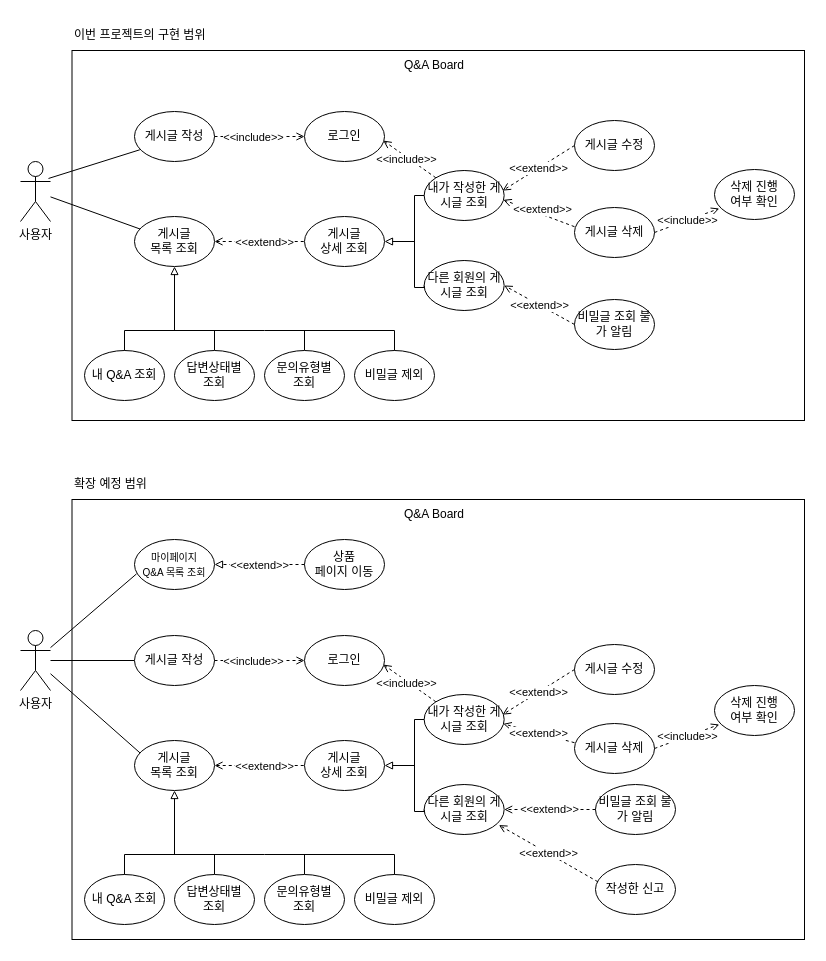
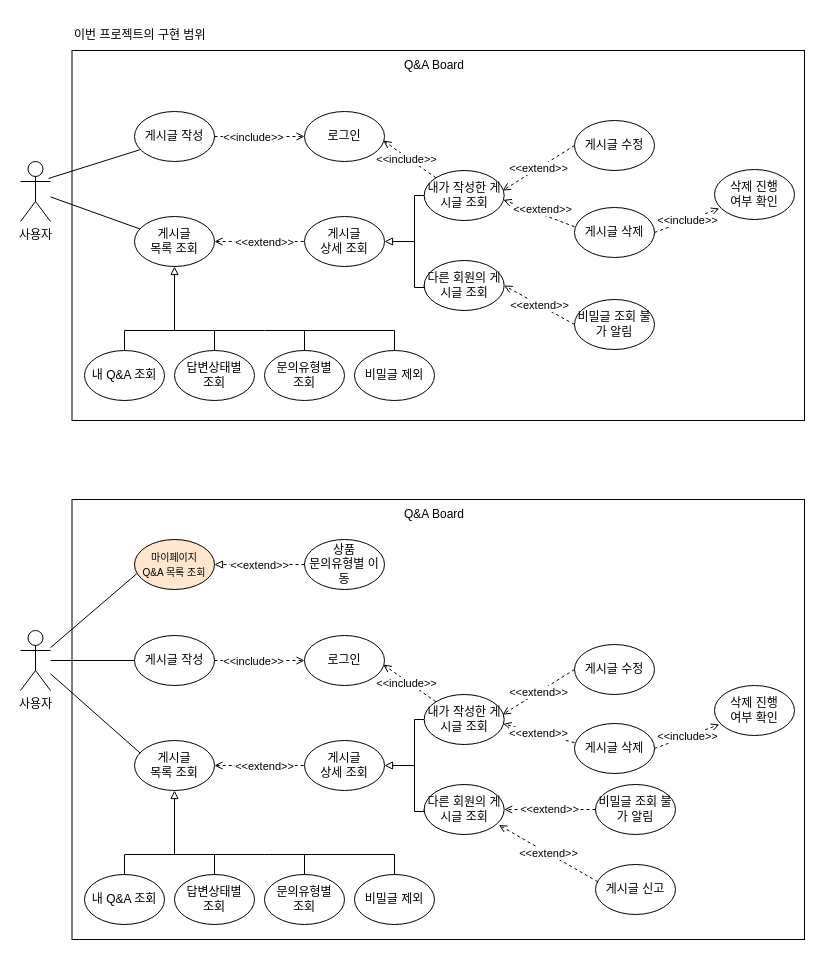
  <mxCell id="0" />
  <mxCell id="1" parent="0" />
  <mxCell id="2" value="" style="rounded=0;whiteSpace=wrap;html=1;fillColor=none;container=0;" parent="1" vertex="1"><mxGeometry x="71.5" y="50" width="732.5" height="370" as="geometry" /></mxCell>
  <mxCell id="3" value="사용자" style="shape=umlActor;verticalLabelPosition=bottom;verticalAlign=top;html=1;" parent="1" vertex="1"><mxGeometry x="20" y="161" width="30" height="60" as="geometry" /></mxCell>
  <mxCell id="4" value="" style="endArrow=none;endFill=0;endSize=12;html=1;rounded=0;startArrow=none;startFill=0;entryX=0.071;entryY=0.251;entryDx=0;entryDy=0;entryPerimeter=0;" parent="1" source="3" target="8" edge="1"><mxGeometry width="160" relative="1" as="geometry"><mxPoint x="50" y="154" as="sourcePoint" /><mxPoint x="340" y="204" as="targetPoint" /></mxGeometry></mxCell>
  <mxCell id="5" value="Q&amp;amp;A Board" style="text;strokeColor=none;fillColor=none;align=left;verticalAlign=middle;spacingLeft=4;spacingRight=4;overflow=hidden;points=[[0,0.5],[1,0.5]];portConstraint=eastwest;rotatable=0;whiteSpace=wrap;html=1;" parent="1" vertex="1"><mxGeometry x="397.75" y="50" width="80" height="30" as="geometry" /></mxCell>
  <mxCell id="6" value="" style="endArrow=none;endFill=0;endSize=12;html=1;rounded=0;startArrow=none;startFill=0;entryX=0.067;entryY=0.765;entryDx=0;entryDy=0;exitX=0.933;exitY=0.283;exitDx=0;exitDy=0;exitPerimeter=0;entryPerimeter=0;" parent="1" source="3" target="11" edge="1"><mxGeometry width="160" relative="1" as="geometry"><mxPoint x="60" y="205" as="sourcePoint" /><mxPoint x="103" y="216" as="targetPoint" /></mxGeometry></mxCell>
  <mxCell id="7" value="이번 프로젝트의 구현 범위" style="text;html=1;align=left;verticalAlign=middle;resizable=0;points=[];autosize=1;strokeColor=none;fillColor=none;" parent="1" vertex="1"><mxGeometry x="71.5" y="20" width="170" height="30" as="geometry" /></mxCell>
  <mxCell id="8" value="게시글&lt;br&gt;목록 조회" style="ellipse;whiteSpace=wrap;html=1;" parent="1" vertex="1"><mxGeometry x="134" y="216" width="80" height="50" as="geometry" /></mxCell>
  <mxCell id="9" value="" style="endArrow=none;endFill=0;endSize=12;html=1;rounded=0;exitX=1;exitY=0.5;exitDx=0;exitDy=0;entryX=0;entryY=0.5;entryDx=0;entryDy=0;startArrow=open;startFill=0;dashed=1;" parent="1" source="8" target="72" edge="1"><mxGeometry width="160" relative="1" as="geometry"><mxPoint x="173" y="153" as="sourcePoint" /><mxPoint x="210" y="129" as="targetPoint" /></mxGeometry></mxCell>
  <mxCell id="10" value="&amp;lt;&amp;lt;extend&amp;gt;&amp;gt;" style="edgeLabel;html=1;align=center;verticalAlign=middle;resizable=0;points=[];" parent="9" vertex="1" connectable="0"><mxGeometry x="0.307" relative="1" as="geometry"><mxPoint x="-10" as="offset" /></mxGeometry></mxCell>
  <mxCell id="11" value="게시글 작성" style="ellipse;whiteSpace=wrap;html=1;" parent="1" vertex="1"><mxGeometry x="133.995" y="111" width="80" height="50" as="geometry" /></mxCell>
  <mxCell id="12" value="&amp;lt;&amp;lt;include&amp;gt;&amp;gt;" style="rounded=0;orthogonalLoop=1;jettySize=auto;html=1;exitX=1;exitY=0.5;exitDx=0;exitDy=0;dashed=1;endArrow=open;endFill=0;entryX=0;entryY=0.5;entryDx=0;entryDy=0;" parent="1" source="11" target="66" edge="1"><mxGeometry x="-0.131" y="-1" relative="1" as="geometry"><mxPoint as="offset" /></mxGeometry></mxCell>
  <mxCell id="13" value="" style="group" vertex="1" connectable="0" parent="1"><mxGeometry x="84.001" y="330" width="350" height="70" as="geometry" /></mxCell>
  <mxCell id="14" value="" style="endArrow=none;html=1;rounded=0;" edge="1" parent="13" source="18"><mxGeometry width="50" height="50" relative="1" as="geometry"><mxPoint x="309.999" y="50" as="sourcePoint" /><mxPoint x="219.999" as="targetPoint" /></mxGeometry></mxCell>
  <mxCell id="15" value="" style="endArrow=none;html=1;rounded=0;exitX=0.5;exitY=0;exitDx=0;exitDy=0;" edge="1" parent="13" source="17"><mxGeometry width="50" height="50" relative="1" as="geometry"><mxPoint x="309.999" y="50" as="sourcePoint" /><mxPoint x="129.999" as="targetPoint" /></mxGeometry></mxCell>
  <mxCell id="16" value="" style="endArrow=block;html=1;rounded=0;entryX=0.5;entryY=1;entryDx=0;entryDy=0;endFill=0;" edge="1" parent="13" target="8"><mxGeometry width="50" height="50" relative="1" as="geometry"><mxPoint x="89.999" as="sourcePoint" /><mxPoint x="359.999" as="targetPoint" /></mxGeometry></mxCell>
  <mxCell id="17" value="답변상태별&lt;br style=&quot;border-color: var(--border-color);&quot;&gt;조회" style="ellipse;whiteSpace=wrap;html=1;" vertex="1" parent="13"><mxGeometry x="90" y="20" width="80" height="50" as="geometry" /></mxCell>
  <mxCell id="18" value="문의유형별&lt;br&gt;조회" style="ellipse;whiteSpace=wrap;html=1;" vertex="1" parent="13"><mxGeometry x="180" y="20" width="80" height="50" as="geometry" /></mxCell>
  <mxCell id="19" value="비밀글 제외" style="ellipse;whiteSpace=wrap;html=1;" vertex="1" parent="13"><mxGeometry x="270" y="20" width="80" height="50" as="geometry" /></mxCell>
  <mxCell id="20" value="내 Q&amp;amp;A 조회" style="ellipse;whiteSpace=wrap;html=1;" vertex="1" parent="13"><mxGeometry y="20" width="80" height="50" as="geometry" /></mxCell>
  <mxCell id="21" value="" style="endArrow=none;html=1;rounded=0;exitX=0.5;exitY=0;exitDx=0;exitDy=0;entryX=0.5;entryY=0;entryDx=0;entryDy=0;" edge="1" parent="13" source="20" target="19"><mxGeometry width="50" height="50" relative="1" as="geometry"><mxPoint x="379.999" y="80" as="sourcePoint" /><mxPoint x="429.999" y="30" as="targetPoint" /><Array as="points"><mxPoint x="39.999" /><mxPoint x="179.999" /><mxPoint x="309.999" /></Array></mxGeometry></mxCell>
  <mxCell id="22" value="" style="rounded=0;whiteSpace=wrap;html=1;fillColor=none;container=0;" vertex="1" parent="1"><mxGeometry x="71.5" y="499" width="732.5" height="440" as="geometry" /></mxCell>
  <mxCell id="23" value="사용자" style="shape=umlActor;verticalLabelPosition=bottom;verticalAlign=top;html=1;" vertex="1" parent="1"><mxGeometry x="20" y="630" width="30" height="60" as="geometry" /></mxCell>
  <mxCell id="24" value="" style="endArrow=none;endFill=0;endSize=12;html=1;rounded=0;startArrow=none;startFill=0;entryX=0.071;entryY=0.251;entryDx=0;entryDy=0;entryPerimeter=0;" edge="1" source="23" target="30" parent="1"><mxGeometry width="160" relative="1" as="geometry"><mxPoint x="50" y="623" as="sourcePoint" /><mxPoint x="340" y="673" as="targetPoint" /></mxGeometry></mxCell>
  <mxCell id="25" value="Q&amp;amp;A Board" style="text;strokeColor=none;fillColor=none;align=left;verticalAlign=middle;spacingLeft=4;spacingRight=4;overflow=hidden;points=[[0,0.5],[1,0.5]];portConstraint=eastwest;rotatable=0;whiteSpace=wrap;html=1;" vertex="1" parent="1"><mxGeometry x="397.75" y="499" width="80" height="30" as="geometry" /></mxCell>
  <mxCell id="26" value="" style="endArrow=none;endFill=0;endSize=12;html=1;rounded=0;startArrow=none;startFill=0;entryX=0;entryY=0.5;entryDx=0;entryDy=0;" edge="1" source="23" target="33" parent="1"><mxGeometry width="160" relative="1" as="geometry"><mxPoint x="60" y="674" as="sourcePoint" /><mxPoint x="132" y="660" as="targetPoint" /></mxGeometry></mxCell>
- <mxCell id="27" value="확장 예정 범위" style="text;html=1;align=left;verticalAlign=middle;resizable=0;points=[];autosize=1;strokeColor=none;fillColor=none;" vertex="1" parent="1"><mxGeometry x="71.5" y="469" width="100" height="30" as="geometry" /></mxCell>
- <mxCell id="28" value="&lt;font style=&quot;font-size: 10px;&quot;&gt;마이페이지 &lt;br&gt;Q&amp;amp;A 목록 조회&lt;/font&gt;" style="ellipse;whiteSpace=wrap;html=1;" vertex="1" parent="1"><mxGeometry x="133.995" y="539" width="80" height="50" as="geometry" /></mxCell>
+ <mxCell id="28" value="&lt;font style=&quot;font-size: 10px;&quot;&gt;마이페이지 &lt;br&gt;Q&amp;amp;A 목록 조회&lt;/font&gt;" style="ellipse;whiteSpace=wrap;html=1;fillColor=#ffe6cc;" vertex="1" parent="1"><mxGeometry x="133.995" y="539" width="80" height="50" as="geometry" /></mxCell>
  <mxCell id="29" value="" style="endArrow=none;html=1;rounded=0;entryX=0.025;entryY=0.688;entryDx=0;entryDy=0;entryPerimeter=0;" edge="1" parent="1" source="23" target="28"><mxGeometry width="50" height="50" relative="1" as="geometry"><mxPoint x="372" y="769" as="sourcePoint" /><mxPoint x="422" y="719" as="targetPoint" /></mxGeometry></mxCell>
  <mxCell id="30" value="게시글&lt;br&gt;목록 조회" style="ellipse;whiteSpace=wrap;html=1;" vertex="1" parent="1"><mxGeometry x="134" y="740" width="80" height="50" as="geometry" /></mxCell>
  <mxCell id="31" value="" style="endArrow=none;endFill=0;endSize=12;html=1;rounded=0;exitX=1;exitY=0.5;exitDx=0;exitDy=0;entryX=0;entryY=0.5;entryDx=0;entryDy=0;startArrow=open;startFill=0;dashed=1;" edge="1" source="30" target="51" parent="1"><mxGeometry width="160" relative="1" as="geometry"><mxPoint x="173" y="677" as="sourcePoint" /><mxPoint x="210" y="653" as="targetPoint" /></mxGeometry></mxCell>
  <mxCell id="32" value="&amp;lt;&amp;lt;extend&amp;gt;&amp;gt;" style="edgeLabel;html=1;align=center;verticalAlign=middle;resizable=0;points=[];" vertex="1" connectable="0" parent="31"><mxGeometry x="0.307" relative="1" as="geometry"><mxPoint x="-10" as="offset" /></mxGeometry></mxCell>
  <mxCell id="33" value="게시글 작성" style="ellipse;whiteSpace=wrap;html=1;" vertex="1" parent="1"><mxGeometry x="133.995" y="635" width="80" height="50" as="geometry" /></mxCell>
  <mxCell id="34" value="&amp;lt;&amp;lt;include&amp;gt;&amp;gt;" style="rounded=0;orthogonalLoop=1;jettySize=auto;html=1;exitX=1;exitY=0.5;exitDx=0;exitDy=0;dashed=1;endArrow=open;endFill=0;entryX=0;entryY=0.5;entryDx=0;entryDy=0;" edge="1" source="33" target="45" parent="1"><mxGeometry x="-0.131" y="-1" relative="1" as="geometry"><mxPoint as="offset" /></mxGeometry></mxCell>
  <mxCell id="35" value="" style="group" vertex="1" connectable="0" parent="1"><mxGeometry x="84.001" y="854" width="350" height="70" as="geometry" /></mxCell>
  <mxCell id="36" value="" style="endArrow=none;html=1;rounded=0;" edge="1" parent="35" source="40"><mxGeometry width="50" height="50" relative="1" as="geometry"><mxPoint x="309.999" y="50" as="sourcePoint" /><mxPoint x="219.999" as="targetPoint" /></mxGeometry></mxCell>
  <mxCell id="37" value="" style="endArrow=none;html=1;rounded=0;exitX=0.5;exitY=0;exitDx=0;exitDy=0;" edge="1" parent="35" source="39"><mxGeometry width="50" height="50" relative="1" as="geometry"><mxPoint x="309.999" y="50" as="sourcePoint" /><mxPoint x="129.999" as="targetPoint" /></mxGeometry></mxCell>
  <mxCell id="38" value="" style="endArrow=block;html=1;rounded=0;entryX=0.5;entryY=1;entryDx=0;entryDy=0;endFill=0;" edge="1" parent="35" target="30"><mxGeometry width="50" height="50" relative="1" as="geometry"><mxPoint x="89.999" as="sourcePoint" /><mxPoint x="359.999" as="targetPoint" /></mxGeometry></mxCell>
  <mxCell id="39" value="답변상태별&lt;br style=&quot;border-color: var(--border-color);&quot;&gt;조회" style="ellipse;whiteSpace=wrap;html=1;" vertex="1" parent="35"><mxGeometry x="90" y="20" width="80" height="50" as="geometry" /></mxCell>
  <mxCell id="40" value="문의유형별&lt;br&gt;조회" style="ellipse;whiteSpace=wrap;html=1;" vertex="1" parent="35"><mxGeometry x="180" y="20" width="80" height="50" as="geometry" /></mxCell>
  <mxCell id="41" value="비밀글 제외" style="ellipse;whiteSpace=wrap;html=1;" vertex="1" parent="35"><mxGeometry x="270" y="20" width="80" height="50" as="geometry" /></mxCell>
  <mxCell id="42" value="내 Q&amp;amp;A 조회" style="ellipse;whiteSpace=wrap;html=1;" vertex="1" parent="35"><mxGeometry y="20" width="80" height="50" as="geometry" /></mxCell>
  <mxCell id="43" value="" style="endArrow=none;html=1;rounded=0;exitX=0.5;exitY=0;exitDx=0;exitDy=0;entryX=0.5;entryY=0;entryDx=0;entryDy=0;" edge="1" parent="35" source="42" target="41"><mxGeometry width="50" height="50" relative="1" as="geometry"><mxPoint x="379.999" y="80" as="sourcePoint" /><mxPoint x="429.999" y="30" as="targetPoint" /><Array as="points"><mxPoint x="39.999" /><mxPoint x="179.999" /><mxPoint x="309.999" /></Array></mxGeometry></mxCell>
  <mxCell id="44" value="" style="group" vertex="1" connectable="0" parent="1"><mxGeometry x="304" y="635" width="490.0" height="199" as="geometry" /></mxCell>
  <mxCell id="45" value="로그인" style="ellipse;whiteSpace=wrap;html=1;" vertex="1" parent="44"><mxGeometry width="80" height="50" as="geometry" /></mxCell>
  <mxCell id="46" value="&amp;lt;&amp;lt;include&amp;gt;&amp;gt;" style="rounded=0;orthogonalLoop=1;jettySize=auto;html=1;exitX=0;exitY=0;exitDx=0;exitDy=0;dashed=1;endArrow=open;endFill=0;entryX=0.984;entryY=0.581;entryDx=0;entryDy=0;entryPerimeter=0;" edge="1" parent="44" source="57" target="45"><mxGeometry x="0.074" y="2" relative="1" as="geometry"><mxPoint x="26" y="44" as="sourcePoint" /><mxPoint x="120" y="44" as="targetPoint" /><mxPoint as="offset" /></mxGeometry></mxCell>
  <mxCell id="47" value="삭제 진행&lt;br&gt;여부 확인" style="ellipse;whiteSpace=wrap;html=1;" vertex="1" parent="44"><mxGeometry x="410.0" y="50" width="80" height="50" as="geometry" /></mxCell>
  <mxCell id="48" value="게시글 수정" style="ellipse;whiteSpace=wrap;html=1;" vertex="1" parent="44"><mxGeometry x="270.002" y="9" width="80" height="50" as="geometry" /></mxCell>
  <mxCell id="49" value="게시글 삭제" style="ellipse;whiteSpace=wrap;html=1;" vertex="1" parent="44"><mxGeometry x="270.002" y="88" width="80" height="50" as="geometry" /></mxCell>
  <mxCell id="50" value="&amp;lt;&amp;lt;include&amp;gt;&amp;gt;" style="rounded=0;orthogonalLoop=1;jettySize=auto;html=1;exitX=1;exitY=0.5;exitDx=0;exitDy=0;dashed=1;endArrow=open;endFill=0;entryX=0.06;entryY=0.78;entryDx=0;entryDy=0;entryPerimeter=0;" edge="1" parent="44" source="49" target="47"><mxGeometry x="0.015" relative="1" as="geometry"><mxPoint x="170.441" y="125" as="sourcePoint" /><mxPoint x="221.248" y="62" as="targetPoint" /><mxPoint as="offset" /></mxGeometry></mxCell>
  <mxCell id="51" value="게시글 &lt;br&gt;상세 조회" style="ellipse;whiteSpace=wrap;html=1;" vertex="1" parent="44"><mxGeometry x="0.005" y="105" width="80" height="50" as="geometry" /></mxCell>
  <mxCell id="52" value="비밀글 조회 불가 알림" style="ellipse;whiteSpace=wrap;html=1;" vertex="1" parent="44"><mxGeometry x="291.004" y="149" width="80" height="50" as="geometry" /></mxCell>
  <mxCell id="53" value="&amp;lt;&amp;lt;extend&amp;gt;&amp;gt;" style="rounded=0;orthogonalLoop=1;jettySize=auto;html=1;exitX=0;exitY=0.5;exitDx=0;exitDy=0;dashed=1;endArrow=open;endFill=0;entryX=1;entryY=0.5;entryDx=0;entryDy=0;" edge="1" parent="44" source="52" target="58"><mxGeometry x="0.007" relative="1" as="geometry"><mxPoint x="100.214" y="125" as="sourcePoint" /><mxPoint x="154.369" y="62" as="targetPoint" /><mxPoint as="offset" /></mxGeometry></mxCell>
  <mxCell id="54" value="&amp;lt;&amp;lt;extend&amp;gt;&amp;gt;" style="rounded=0;orthogonalLoop=1;jettySize=auto;html=1;dashed=1;endArrow=open;endFill=0;entryX=0.989;entryY=0.587;entryDx=0;entryDy=0;entryPerimeter=0;exitX=0;exitY=0.384;exitDx=0;exitDy=0;exitPerimeter=0;" edge="1" parent="44" source="49" target="57"><mxGeometry x="0.007" relative="1" as="geometry"><mxPoint x="270" y="109" as="sourcePoint" /><mxPoint x="130" y="232" as="targetPoint" /><mxPoint as="offset" /></mxGeometry></mxCell>
  <mxCell id="55" value="&amp;lt;&amp;lt;extend&amp;gt;&amp;gt;" style="rounded=0;orthogonalLoop=1;jettySize=auto;html=1;exitX=0;exitY=0.5;exitDx=0;exitDy=0;dashed=1;endArrow=open;endFill=0;entryX=0.98;entryY=0.403;entryDx=0;entryDy=0;entryPerimeter=0;" edge="1" parent="44" source="48" target="57"><mxGeometry x="0.007" relative="1" as="geometry"><mxPoint x="220" y="165" as="sourcePoint" /><mxPoint x="127" y="151" as="targetPoint" /><mxPoint as="offset" /></mxGeometry></mxCell>
  <mxCell id="56" style="edgeStyle=orthogonalEdgeStyle;rounded=0;orthogonalLoop=1;jettySize=auto;html=1;exitX=0.5;exitY=1;exitDx=0;exitDy=0;" edge="1" parent="44" source="51" target="51"><mxGeometry relative="1" as="geometry" /></mxCell>
  <mxCell id="57" value="내가 작성한 게시글 조회" style="ellipse;whiteSpace=wrap;html=1;" vertex="1" parent="44"><mxGeometry x="119.671" y="59" width="80" height="50" as="geometry" /></mxCell>
  <mxCell id="58" value="다른 회원의 게시글 조회" style="ellipse;whiteSpace=wrap;html=1;" vertex="1" parent="44"><mxGeometry x="119.671" y="149" width="80" height="50" as="geometry" /></mxCell>
  <mxCell id="59" value="" style="endArrow=none;html=1;rounded=0;exitX=0;exitY=0.5;exitDx=0;exitDy=0;edgeStyle=orthogonalEdgeStyle;entryX=0;entryY=0.5;entryDx=0;entryDy=0;" edge="1" parent="44" source="57" target="58"><mxGeometry width="50" height="50" relative="1" as="geometry"><mxPoint x="71.319" y="139" as="sourcePoint" /><mxPoint x="119.671" y="89" as="targetPoint" /><Array as="points"><mxPoint x="110.001" y="84" /><mxPoint x="110.001" y="176" /></Array></mxGeometry></mxCell>
  <mxCell id="60" value="" style="endArrow=block;html=1;rounded=0;entryX=1;entryY=0.5;entryDx=0;entryDy=0;endFill=0;" edge="1" parent="44" target="51"><mxGeometry width="50" height="50" relative="1" as="geometry"><mxPoint x="110" y="130" as="sourcePoint" /><mxPoint x="119.671" y="89" as="targetPoint" /></mxGeometry></mxCell>
- <mxCell id="61" value="&lt;font style=&quot;font-size: 12px;&quot;&gt;상품 &lt;br&gt;페이지 이동&lt;/font&gt;" style="ellipse;whiteSpace=wrap;html=1;" vertex="1" parent="1"><mxGeometry x="303.995" y="539" width="80" height="50" as="geometry" /></mxCell>
+ <mxCell id="61" value="&lt;font style=&quot;font-size: 12px;&quot;&gt;상품 &lt;br&gt;문의유형별 이동&lt;/font&gt;" style="ellipse;whiteSpace=wrap;html=1;" vertex="1" parent="1"><mxGeometry x="303.995" y="539" width="80" height="50" as="geometry" /></mxCell>
  <mxCell id="62" value="" style="endArrow=block;html=1;rounded=0;entryX=1;entryY=0.5;entryDx=0;entryDy=0;exitX=0;exitY=0.5;exitDx=0;exitDy=0;dashed=1;endFill=0;" edge="1" parent="1" source="61" target="28"><mxGeometry width="50" height="50" relative="1" as="geometry"><mxPoint x="382" y="679" as="sourcePoint" /><mxPoint x="432" y="629" as="targetPoint" /></mxGeometry></mxCell>
  <mxCell id="63" value="&amp;lt;&amp;lt;extend&amp;gt;&amp;gt;" style="edgeLabel;html=1;align=center;verticalAlign=middle;resizable=0;points=[];" vertex="1" connectable="0" parent="62"><mxGeometry x="-0.688" y="-1" relative="1" as="geometry"><mxPoint x="-31" y="1" as="offset" /></mxGeometry></mxCell>
- <mxCell id="64" value="작성한 신고" style="ellipse;whiteSpace=wrap;html=1;" vertex="1" parent="1"><mxGeometry x="595.004" y="864" width="80" height="50" as="geometry" /></mxCell>
+ <mxCell id="64" value="게시글 신고" style="ellipse;whiteSpace=wrap;html=1;" vertex="1" parent="1"><mxGeometry x="595.004" y="864" width="80" height="50" as="geometry" /></mxCell>
  <mxCell id="65" value="&amp;lt;&amp;lt;extend&amp;gt;&amp;gt;" style="rounded=0;orthogonalLoop=1;jettySize=auto;html=1;exitX=0.03;exitY=0.346;exitDx=0;exitDy=0;dashed=1;endArrow=open;endFill=0;entryX=0.934;entryY=0.811;entryDx=0;entryDy=0;entryPerimeter=0;exitPerimeter=0;" edge="1" parent="1" source="64" target="58"><mxGeometry x="0.007" relative="1" as="geometry"><mxPoint x="605" y="819" as="sourcePoint" /><mxPoint x="514" y="819" as="targetPoint" /><mxPoint as="offset" /></mxGeometry></mxCell>
  <mxCell id="66" value="로그인" style="ellipse;whiteSpace=wrap;html=1;" parent="1" vertex="1"><mxGeometry x="304" y="111" width="80" height="50" as="geometry" /></mxCell>
  <mxCell id="67" value="&amp;lt;&amp;lt;include&amp;gt;&amp;gt;" style="rounded=0;orthogonalLoop=1;jettySize=auto;html=1;exitX=0;exitY=0;exitDx=0;exitDy=0;dashed=1;endArrow=open;endFill=0;entryX=0.984;entryY=0.581;entryDx=0;entryDy=0;entryPerimeter=0;" parent="1" source="78" target="66" edge="1"><mxGeometry x="0.074" y="2" relative="1" as="geometry"><mxPoint x="330" y="155" as="sourcePoint" /><mxPoint x="424" y="155" as="targetPoint" /><mxPoint as="offset" /></mxGeometry></mxCell>
  <mxCell id="68" value="삭제 진행&lt;br&gt;여부 확인" style="ellipse;whiteSpace=wrap;html=1;" parent="1" vertex="1"><mxGeometry x="714" y="169" width="80" height="50" as="geometry" /></mxCell>
  <mxCell id="69" value="게시글 수정" style="ellipse;whiteSpace=wrap;html=1;" parent="1" vertex="1"><mxGeometry x="574.002" y="120" width="80" height="50" as="geometry" /></mxCell>
  <mxCell id="70" value="게시글 삭제" style="ellipse;whiteSpace=wrap;html=1;" parent="1" vertex="1"><mxGeometry x="574.002" y="207" width="80" height="50" as="geometry" /></mxCell>
  <mxCell id="71" value="&amp;lt;&amp;lt;include&amp;gt;&amp;gt;" style="rounded=0;orthogonalLoop=1;jettySize=auto;html=1;exitX=1;exitY=0.5;exitDx=0;exitDy=0;dashed=1;endArrow=open;endFill=0;entryX=0.06;entryY=0.78;entryDx=0;entryDy=0;entryPerimeter=0;" parent="1" source="70" target="68" edge="1"><mxGeometry x="0.015" relative="1" as="geometry"><mxPoint x="474.441" y="236" as="sourcePoint" /><mxPoint x="525.248" y="173" as="targetPoint" /><mxPoint as="offset" /></mxGeometry></mxCell>
  <mxCell id="72" value="게시글 &lt;br&gt;상세 조회" style="ellipse;whiteSpace=wrap;html=1;" parent="1" vertex="1"><mxGeometry x="304.005" y="216" width="80" height="50" as="geometry" /></mxCell>
  <mxCell id="73" value="비밀글 조회 불가 알림" style="ellipse;whiteSpace=wrap;html=1;container=0;" parent="1" vertex="1"><mxGeometry x="574.004" y="299" width="80" height="50" as="geometry" /></mxCell>
  <mxCell id="74" value="&amp;lt;&amp;lt;extend&amp;gt;&amp;gt;" style="rounded=0;orthogonalLoop=1;jettySize=auto;html=1;exitX=0;exitY=0.5;exitDx=0;exitDy=0;dashed=1;endArrow=open;endFill=0;entryX=1;entryY=0.5;entryDx=0;entryDy=0;" parent="1" source="73" target="79" edge="1"><mxGeometry x="0.007" relative="1" as="geometry"><mxPoint x="404.214" y="236" as="sourcePoint" /><mxPoint x="458.369" y="173" as="targetPoint" /><mxPoint as="offset" /></mxGeometry></mxCell>
  <mxCell id="75" value="&amp;lt;&amp;lt;extend&amp;gt;&amp;gt;" style="rounded=0;orthogonalLoop=1;jettySize=auto;html=1;dashed=1;endArrow=open;endFill=0;entryX=0.989;entryY=0.587;entryDx=0;entryDy=0;entryPerimeter=0;exitX=0;exitY=0.384;exitDx=0;exitDy=0;exitPerimeter=0;" parent="1" source="70" target="78" edge="1"><mxGeometry x="-0.054" y="-5" relative="1" as="geometry"><mxPoint x="574" y="220" as="sourcePoint" /><mxPoint x="434" y="343" as="targetPoint" /><mxPoint as="offset" /></mxGeometry></mxCell>
  <mxCell id="76" value="&amp;lt;&amp;lt;extend&amp;gt;&amp;gt;" style="rounded=0;orthogonalLoop=1;jettySize=auto;html=1;exitX=0;exitY=0.5;exitDx=0;exitDy=0;dashed=1;endArrow=open;endFill=0;entryX=0.98;entryY=0.403;entryDx=0;entryDy=0;entryPerimeter=0;" parent="1" source="69" target="78" edge="1"><mxGeometry x="0.007" relative="1" as="geometry"><mxPoint x="524" y="276" as="sourcePoint" /><mxPoint x="431" y="262" as="targetPoint" /><mxPoint as="offset" /></mxGeometry></mxCell>
  <mxCell id="77" style="edgeStyle=orthogonalEdgeStyle;rounded=0;orthogonalLoop=1;jettySize=auto;html=1;exitX=0.5;exitY=1;exitDx=0;exitDy=0;" parent="1" source="72" target="72" edge="1"><mxGeometry relative="1" as="geometry" /></mxCell>
  <mxCell id="78" value="내가 작성한 게시글 조회" style="ellipse;whiteSpace=wrap;html=1;" parent="1" vertex="1"><mxGeometry x="423.671" y="170" width="80" height="50" as="geometry" /></mxCell>
  <mxCell id="79" value="다른 회원의 게시글 조회" style="ellipse;whiteSpace=wrap;html=1;" parent="1" vertex="1"><mxGeometry x="423.671" y="260" width="80" height="50" as="geometry" /></mxCell>
  <mxCell id="80" value="" style="endArrow=none;html=1;rounded=0;exitX=0;exitY=0.5;exitDx=0;exitDy=0;edgeStyle=orthogonalEdgeStyle;entryX=0;entryY=0.5;entryDx=0;entryDy=0;" parent="1" source="78" target="79" edge="1"><mxGeometry width="50" height="50" relative="1" as="geometry"><mxPoint x="375.319" y="250" as="sourcePoint" /><mxPoint x="423.671" y="200" as="targetPoint" /><Array as="points"><mxPoint x="414.001" y="195" /><mxPoint x="414.001" y="287" /></Array></mxGeometry></mxCell>
  <mxCell id="81" value="" style="endArrow=block;html=1;rounded=0;entryX=1;entryY=0.5;entryDx=0;entryDy=0;endFill=0;" parent="1" target="72" edge="1"><mxGeometry width="50" height="50" relative="1" as="geometry"><mxPoint x="414" y="241" as="sourcePoint" /><mxPoint x="423.671" y="200" as="targetPoint" /></mxGeometry></mxCell>
